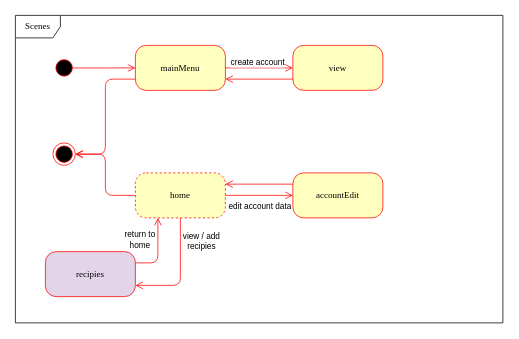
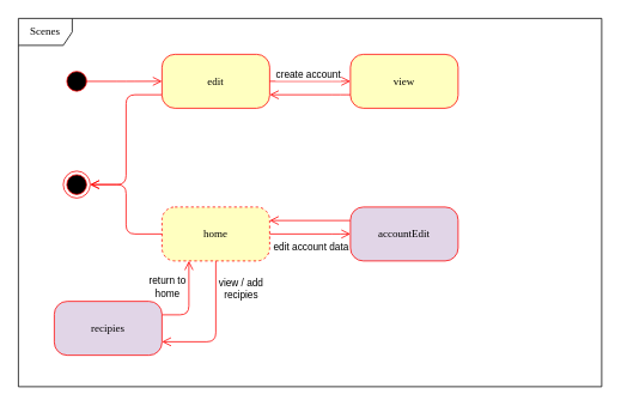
  <mxCell id="0" />
  <mxCell id="1" parent="0" />
  <mxCell id="2" value="Scenes" style="shape=umlFrame;whiteSpace=wrap;html=1;rounded=1;shadow=0;comic=0;labelBackgroundColor=none;strokeWidth=1;fontFamily=Verdana;fontSize=12;align=center;" parent="1" vertex="1"><mxGeometry x="20" y="20" width="650" height="410" as="geometry" /></mxCell>
  <mxCell id="3" value="" style="ellipse;html=1;shape=startState;fillColor=#000000;strokeColor=#ff0000;rounded=1;shadow=0;comic=0;labelBackgroundColor=none;fontFamily=Verdana;fontSize=12;fontColor=#000000;align=center;direction=south;" parent="1" vertex="1"><mxGeometry x="70" y="75" width="30" height="30" as="geometry" /></mxCell>
  <mxCell id="4" value="home" style="rounded=1;whiteSpace=wrap;html=1;arcSize=24;fillColor=#ffffc0;strokeColor=#ff0000;shadow=0;comic=0;labelBackgroundColor=none;fontFamily=Verdana;fontSize=12;fontColor=#000000;align=center;dashed=1;" parent="1" vertex="1"><mxGeometry x="180" y="230" width="120" height="60" as="geometry" /></mxCell>
- <mxCell id="5" value="mainMenu" style="rounded=1;whiteSpace=wrap;html=1;arcSize=24;fillColor=#ffffc0;strokeColor=#ff0000;shadow=0;comic=0;labelBackgroundColor=none;fontFamily=Verdana;fontSize=12;fontColor=#000000;align=center;" parent="1" vertex="1"><mxGeometry x="180" y="60" width="120" height="60" as="geometry" /></mxCell>
+ <mxCell id="5" value="edit" style="rounded=1;whiteSpace=wrap;html=1;arcSize=24;fillColor=#ffffc0;strokeColor=#ff0000;shadow=0;comic=0;labelBackgroundColor=none;fontFamily=Verdana;fontSize=12;fontColor=#000000;align=center;" parent="1" vertex="1"><mxGeometry x="180" y="60" width="120" height="60" as="geometry" /></mxCell>
  <mxCell id="6" style="edgeStyle=orthogonalEdgeStyle;html=1;labelBackgroundColor=none;endArrow=open;endSize=8;strokeColor=#ff0000;fontFamily=Verdana;fontSize=12;align=left;exitX=0.503;exitY=0.167;exitDx=0;exitDy=0;exitPerimeter=0;" parent="1" source="3" target="5" edge="1"><mxGeometry relative="1" as="geometry" /></mxCell>
  <mxCell id="7" style="edgeStyle=elbowEdgeStyle;html=1;labelBackgroundColor=none;endArrow=open;endSize=8;strokeColor=#ff0000;fontFamily=Verdana;fontSize=12;align=left;exitX=0.5;exitY=1;exitDx=0;exitDy=0;entryX=1;entryY=0.75;entryDx=0;entryDy=0;" parent="1" source="4" target="10" edge="1"><mxGeometry relative="1" as="geometry"><mxPoint x="290" y="455" as="sourcePoint" /><mxPoint x="210" y="435" as="targetPoint" /><Array as="points"><mxPoint x="240" y="330" /></Array></mxGeometry></mxCell>
  <mxCell id="8" value="return to&lt;br&gt;home" style="edgeLabel;html=1;align=center;verticalAlign=middle;resizable=0;points=[];" parent="7" vertex="1" connectable="0"><mxGeometry x="-0.47" relative="1" as="geometry"><mxPoint x="-55" y="-12" as="offset" /></mxGeometry></mxCell>
  <mxCell id="9" value="" style="ellipse;html=1;shape=endState;fillColor=#000000;strokeColor=#ff0000;rounded=1;shadow=0;comic=0;labelBackgroundColor=none;fontFamily=Verdana;fontSize=12;fontColor=#000000;align=center;" parent="1" vertex="1"><mxGeometry x="70" y="190" width="30" height="30" as="geometry" /></mxCell>
  <mxCell id="10" value="recipies" style="rounded=1;whiteSpace=wrap;html=1;arcSize=24;fillColor=#e1d5e7;strokeColor=#ff0000;shadow=0;comic=0;labelBackgroundColor=none;fontFamily=Verdana;fontSize=12;fontColor=#000000;align=center;" parent="1" vertex="1"><mxGeometry x="60" y="335" width="120" height="60" as="geometry" /></mxCell>
  <mxCell id="11" value="view" style="rounded=1;whiteSpace=wrap;html=1;arcSize=24;fillColor=#FFFFC0;strokeColor=#FF0000;shadow=0;comic=0;labelBackgroundColor=none;fontFamily=Verdana;fontSize=12;fontColor=#000000;align=center;" parent="1" vertex="1"><mxGeometry x="390" y="60" width="120" height="60" as="geometry" /></mxCell>
  <mxCell id="12" style="edgeStyle=orthogonalEdgeStyle;html=1;exitX=1;exitY=0.5;labelBackgroundColor=none;endArrow=open;endSize=8;strokeColor=#ff0000;fontFamily=Verdana;fontSize=12;align=left;exitDx=0;exitDy=0;entryX=0;entryY=0.5;entryDx=0;entryDy=0;" parent="1" source="5" target="11" edge="1"><mxGeometry relative="1" as="geometry"><mxPoint x="250" y="130" as="sourcePoint" /><mxPoint x="250" y="260" as="targetPoint" /><Array as="points"><mxPoint x="380" y="90" /><mxPoint x="380" y="90" /></Array></mxGeometry></mxCell>
  <mxCell id="13" value="create account" style="edgeLabel;html=1;align=center;verticalAlign=middle;resizable=0;points=[];" parent="12" vertex="1" connectable="0"><mxGeometry x="-0.396" y="1" relative="1" as="geometry"><mxPoint x="15" y="-7" as="offset" /></mxGeometry></mxCell>
  <mxCell id="14" style="edgeStyle=orthogonalEdgeStyle;html=1;exitX=1;exitY=0.5;labelBackgroundColor=none;endArrow=open;endSize=8;strokeColor=#ff0000;fontFamily=Verdana;fontSize=12;align=left;exitDx=0;exitDy=0;entryX=0;entryY=0.5;entryDx=0;entryDy=0;" parent="1" source="4" target="22" edge="1"><mxGeometry relative="1" as="geometry"><mxPoint x="310" y="100" as="sourcePoint" /><mxPoint x="520" y="190" as="targetPoint" /><Array as="points"><mxPoint x="380" y="260" /><mxPoint x="380" y="260" /></Array></mxGeometry></mxCell>
  <mxCell id="15" value="edit account data" style="edgeLabel;html=1;align=center;verticalAlign=middle;resizable=0;points=[];" parent="14" vertex="1" connectable="0"><mxGeometry x="-0.107" y="1" relative="1" as="geometry"><mxPoint x="5" y="15" as="offset" /></mxGeometry></mxCell>
  <mxCell id="16" style="edgeStyle=orthogonalEdgeStyle;html=1;exitX=0;exitY=0.75;labelBackgroundColor=none;endArrow=open;endSize=8;strokeColor=#ff0000;fontFamily=Verdana;fontSize=12;align=left;exitDx=0;exitDy=0;entryX=1;entryY=0.75;entryDx=0;entryDy=0;" parent="1" source="11" target="5" edge="1"><mxGeometry relative="1" as="geometry"><mxPoint x="310" y="100" as="sourcePoint" /><mxPoint x="450" y="180" as="targetPoint" /><Array as="points"><mxPoint x="380" y="105" /><mxPoint x="380" y="105" /></Array></mxGeometry></mxCell>
  <mxCell id="17" style="edgeStyle=orthogonalEdgeStyle;html=1;exitX=0;exitY=0.25;labelBackgroundColor=none;endArrow=open;endSize=8;strokeColor=#ff0000;fontFamily=Verdana;fontSize=12;align=left;exitDx=0;exitDy=0;entryX=1;entryY=0.25;entryDx=0;entryDy=0;" parent="1" source="22" target="4" edge="1"><mxGeometry relative="1" as="geometry"><mxPoint x="430" y="200" as="sourcePoint" /><mxPoint x="470" y="190" as="targetPoint" /><Array as="points" /></mxGeometry></mxCell>
  <mxCell id="18" style="edgeStyle=orthogonalEdgeStyle;html=1;labelBackgroundColor=none;endArrow=open;endSize=8;strokeColor=#ff0000;fontFamily=Verdana;fontSize=12;align=left;exitX=0;exitY=0.75;exitDx=0;exitDy=0;entryX=1;entryY=0.5;entryDx=0;entryDy=0;" parent="1" source="5" target="9" edge="1"><mxGeometry relative="1" as="geometry"><mxPoint x="105" y="100" as="sourcePoint" /><mxPoint x="190" y="100" as="targetPoint" /></mxGeometry></mxCell>
  <mxCell id="19" style="edgeStyle=orthogonalEdgeStyle;html=1;labelBackgroundColor=none;endArrow=open;endSize=8;strokeColor=#ff0000;fontFamily=Verdana;fontSize=12;align=left;exitX=0;exitY=0.5;exitDx=0;exitDy=0;entryX=1;entryY=0.5;entryDx=0;entryDy=0;" parent="1" source="4" target="9" edge="1"><mxGeometry relative="1" as="geometry"><mxPoint x="190" y="115" as="sourcePoint" /><mxPoint x="110" y="215" as="targetPoint" /><Array as="points"><mxPoint x="140" y="260" /><mxPoint x="140" y="205" /></Array></mxGeometry></mxCell>
  <mxCell id="20" style="edgeStyle=elbowEdgeStyle;html=1;labelBackgroundColor=none;endArrow=open;endSize=8;strokeColor=#ff0000;fontFamily=Verdana;fontSize=12;align=left;exitX=1;exitY=0.25;exitDx=0;exitDy=0;entryX=0.25;entryY=1;entryDx=0;entryDy=0;" parent="1" source="10" target="4" edge="1"><mxGeometry relative="1" as="geometry"><mxPoint x="250" y="300" as="sourcePoint" /><mxPoint x="200" y="375" as="targetPoint" /><Array as="points"><mxPoint x="210" y="340" /></Array></mxGeometry></mxCell>
  <mxCell id="21" value="view / add&lt;br&gt;recipies" style="edgeLabel;html=1;align=center;verticalAlign=middle;resizable=0;points=[];" parent="20" vertex="1" connectable="0"><mxGeometry x="0.194" y="2" relative="1" as="geometry"><mxPoint x="59" y="-6" as="offset" /></mxGeometry></mxCell>
- <mxCell id="22" value="accountEdit" style="rounded=1;whiteSpace=wrap;html=1;arcSize=24;fillColor=#FFFFC0;strokeColor=#FF0000;shadow=0;comic=0;labelBackgroundColor=none;fontFamily=Verdana;fontSize=12;fontColor=#000000;align=center;" vertex="1" parent="1"><mxGeometry x="390" y="230" width="120" height="60" as="geometry" /></mxCell>
+ <mxCell id="22" value="accountEdit" style="rounded=1;whiteSpace=wrap;html=1;arcSize=24;fillColor=#e1d5e7;strokeColor=#FF0000;shadow=0;comic=0;labelBackgroundColor=none;fontFamily=Verdana;fontSize=12;fontColor=#000000;align=center;" vertex="1" parent="1"><mxGeometry x="390" y="230" width="120" height="60" as="geometry" /></mxCell>
